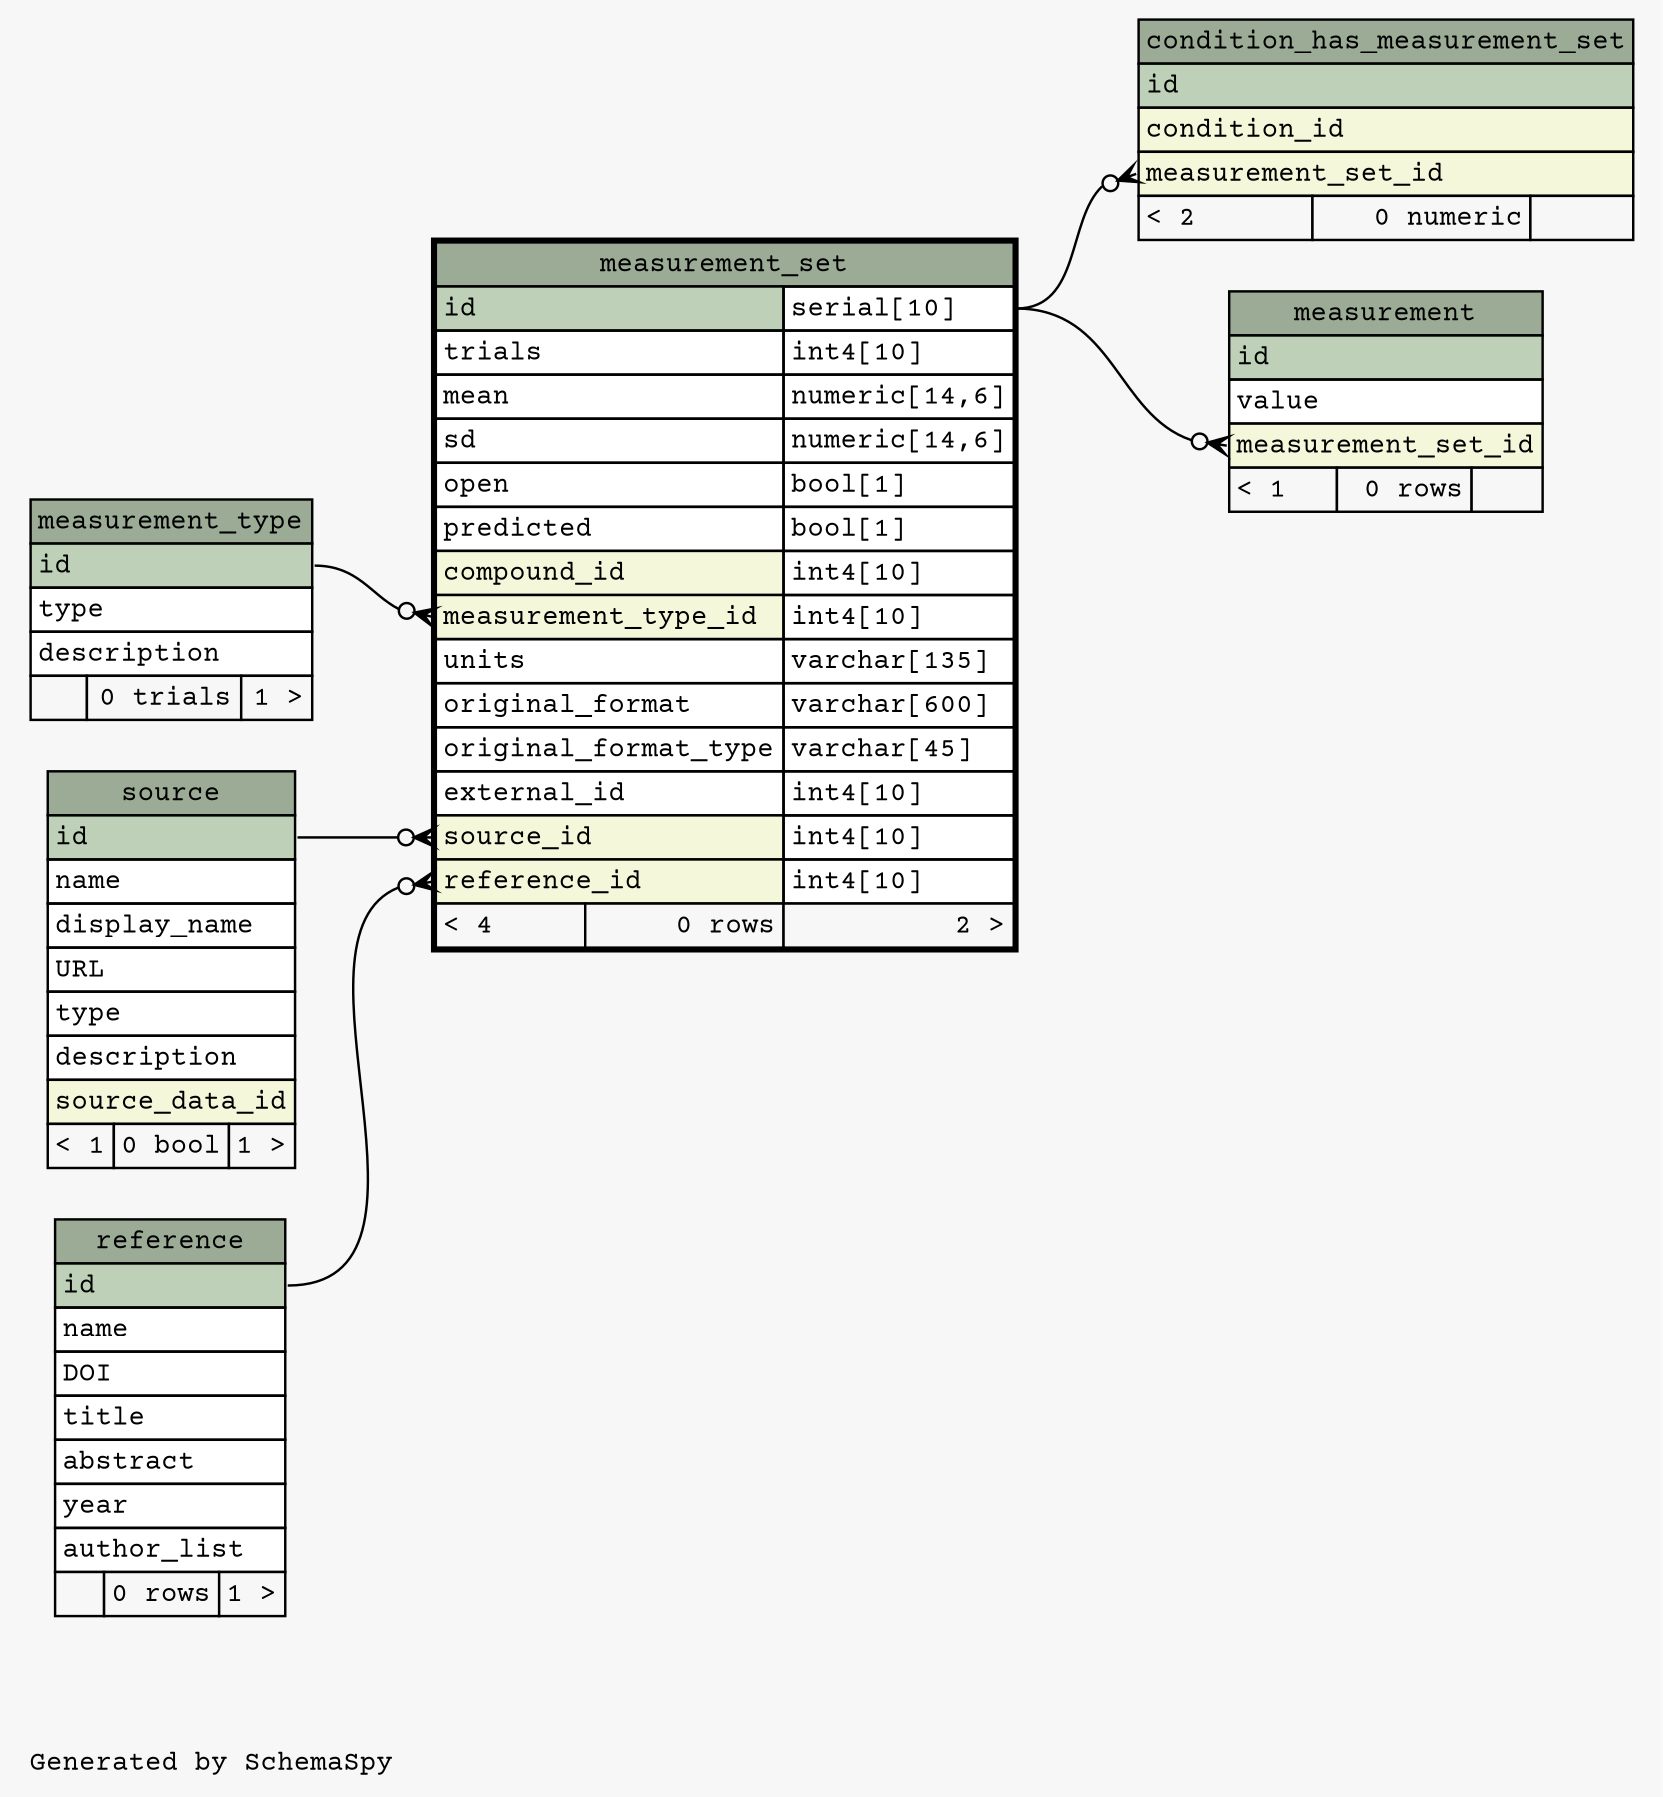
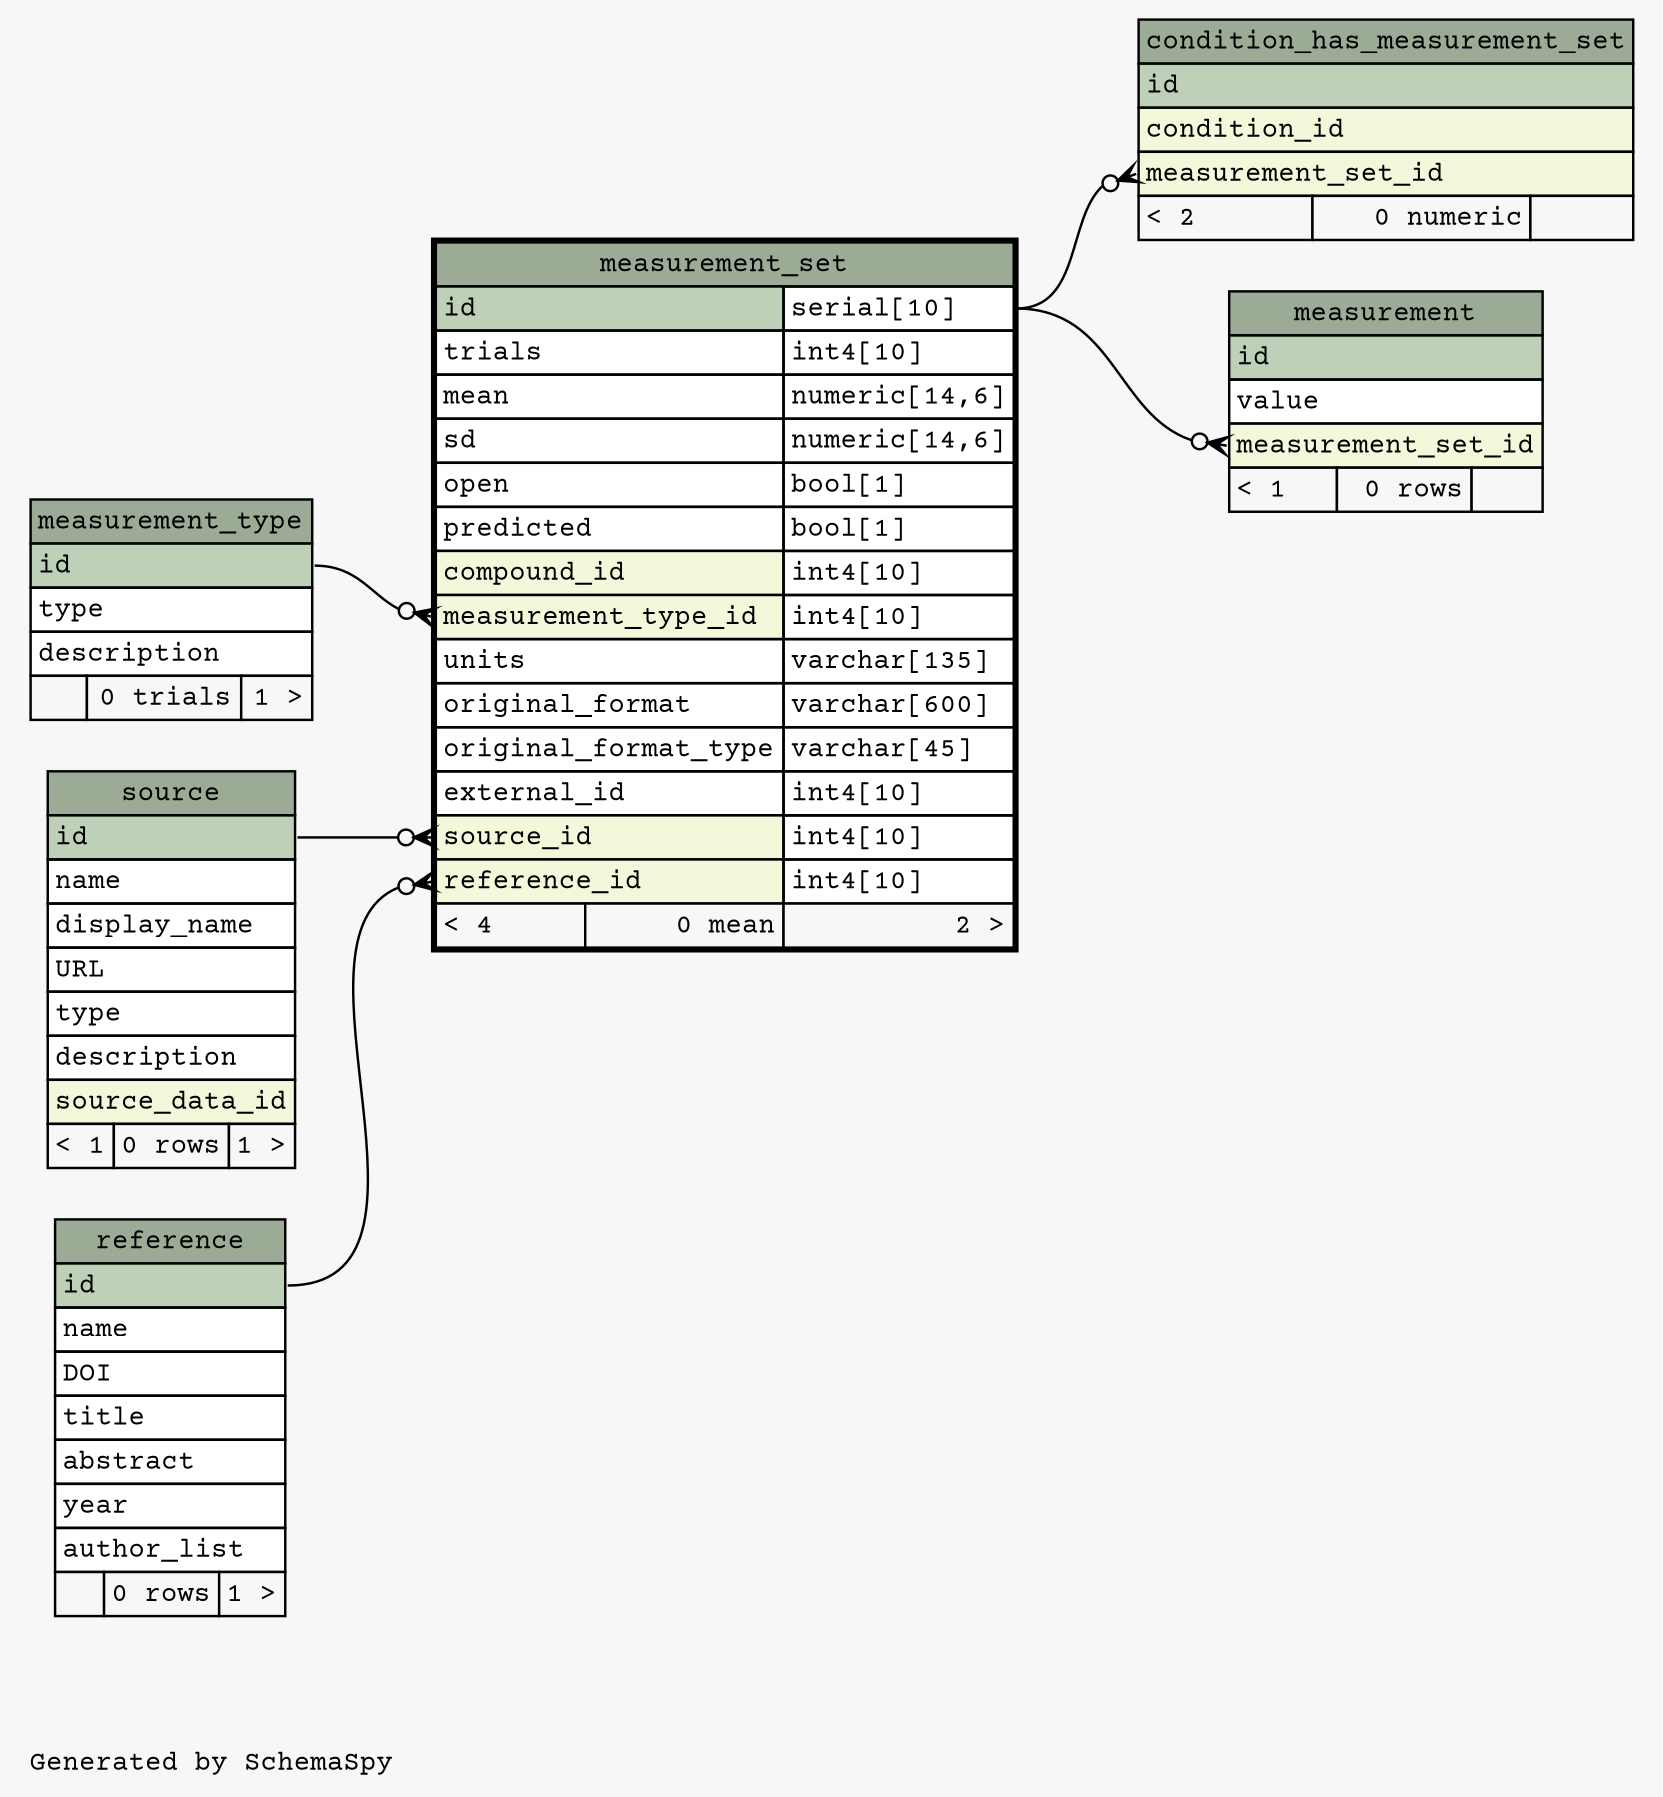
  digraph {
    bgcolor="#f7f7f7"
    fontname="Courier Prime"
    fontsize=11
    label="\nGenerated by SchemaSpy"
    labeljust=l
    nodesep=0.18
    rankdir=RL
    ranksep=0.46
    node [fontname="Courier Prime" fontsize=11 shape=plaintext]
    edge [arrowhead=none arrowsize=0.8 arrowtail=crowodot dir=back fontname="Courier Prime" headport="id:e" tailport="measurement_set_id:w"]
    n1 [label=<     <TABLE BORDER="0" CELLBORDER="1" CELLSPACING="0" BGCOLOR="#ffffff">       <TR><TD COLSPAN="3" BGCOLOR="#9bab96" ALIGN="CENTER">condition_has_measurement_set</TD></TR>       <TR><TD PORT="id" COLSPAN="3" BGCOLOR="#bed1b8" ALIGN="LEFT">id</TD></TR>       <TR><TD PORT="condition_id" COLSPAN="3" BGCOLOR="#f4f7da" ALIGN="LEFT">condition_id</TD></TR>       <TR><TD PORT="measurement_set_id" COLSPAN="3" BGCOLOR="#f4f7da" ALIGN="LEFT">measurement_set_id</TD></TR>       <TR><TD ALIGN="LEFT" BGCOLOR="#f7f7f7">&lt; 2</TD><TD ALIGN="RIGHT" BGCOLOR="#f7f7f7">0 numeric</TD><TD ALIGN="RIGHT" BGCOLOR="#f7f7f7">  </TD></TR>     </TABLE>>]
-   n2 [label=<     <TABLE BORDER="2" CELLBORDER="1" CELLSPACING="0" BGCOLOR="#ffffff">       <TR><TD COLSPAN="3" BGCOLOR="#9bab96" ALIGN="CENTER">measurement_set</TD></TR>       <TR><TD PORT="id" COLSPAN="2" BGCOLOR="#bed1b8" ALIGN="LEFT">id</TD><TD PORT="id.type" ALIGN="LEFT">serial[10]</TD></TR>       <TR><TD PORT="trials" COLSPAN="2" ALIGN="LEFT">trials</TD><TD PORT="trials.type" ALIGN="LEFT">int4[10]</TD></TR>       <TR><TD PORT="mean" COLSPAN="2" ALIGN="LEFT">mean</TD><TD PORT="mean.type" ALIGN="LEFT">numeric[14,6]</TD></TR>       <TR><TD PORT="sd" COLSPAN="2" ALIGN="LEFT">sd</TD><TD PORT="sd.type" ALIGN="LEFT">numeric[14,6]</TD></TR>       <TR><TD PORT="open" COLSPAN="2" ALIGN="LEFT">open</TD><TD PORT="open.type" ALIGN="LEFT">bool[1]</TD></TR>       <TR><TD PORT="predicted" COLSPAN="2" ALIGN="LEFT">predicted</TD><TD PORT="predicted.type" ALIGN="LEFT">bool[1]</TD></TR>       <TR><TD PORT="compound_id" COLSPAN="2" BGCOLOR="#f4f7da" ALIGN="LEFT">compound_id</TD><TD PORT="compound_id.type" ALIGN="LEFT">int4[10]</TD></TR>       <TR><TD PORT="measurement_type_id" COLSPAN="2" BGCOLOR="#f4f7da" ALIGN="LEFT">measurement_type_id</TD><TD PORT="measurement_type_id.type" ALIGN="LEFT">int4[10]</TD></TR>       <TR><TD PORT="units" COLSPAN="2" ALIGN="LEFT">units</TD><TD PORT="units.type" ALIGN="LEFT">varchar[135]</TD></TR>       <TR><TD PORT="original_format" COLSPAN="2" ALIGN="LEFT">original_format</TD><TD PORT="original_format.type" ALIGN="LEFT">varchar[600]</TD></TR>       <TR><TD PORT="original_format_type" COLSPAN="2" ALIGN="LEFT">original_format_type</TD><TD PORT="original_format_type.type" ALIGN="LEFT">varchar[45]</TD></TR>       <TR><TD PORT="external_id" COLSPAN="2" ALIGN="LEFT">external_id</TD><TD PORT="external_id.type" ALIGN="LEFT">int4[10]</TD></TR>       <TR><TD PORT="source_id" COLSPAN="2" BGCOLOR="#f4f7da" ALIGN="LEFT">source_id</TD><TD PORT="source_id.type" ALIGN="LEFT">int4[10]</TD></TR>       <TR><TD PORT="reference_id" COLSPAN="2" BGCOLOR="#f4f7da" ALIGN="LEFT">reference_id</TD><TD PORT="reference_id.type" ALIGN="LEFT">int4[10]</TD></TR>       <TR><TD ALIGN="LEFT" BGCOLOR="#f7f7f7">&lt; 4</TD><TD ALIGN="RIGHT" BGCOLOR="#f7f7f7">0 rows</TD><TD ALIGN="RIGHT" BGCOLOR="#f7f7f7">2 &gt;</TD></TR>     </TABLE>>]
+   n2 [label=<     <TABLE BORDER="2" CELLBORDER="1" CELLSPACING="0" BGCOLOR="#ffffff">       <TR><TD COLSPAN="3" BGCOLOR="#9bab96" ALIGN="CENTER">measurement_set</TD></TR>       <TR><TD PORT="id" COLSPAN="2" BGCOLOR="#bed1b8" ALIGN="LEFT">id</TD><TD PORT="id.type" ALIGN="LEFT">serial[10]</TD></TR>       <TR><TD PORT="trials" COLSPAN="2" ALIGN="LEFT">trials</TD><TD PORT="trials.type" ALIGN="LEFT">int4[10]</TD></TR>       <TR><TD PORT="mean" COLSPAN="2" ALIGN="LEFT">mean</TD><TD PORT="mean.type" ALIGN="LEFT">numeric[14,6]</TD></TR>       <TR><TD PORT="sd" COLSPAN="2" ALIGN="LEFT">sd</TD><TD PORT="sd.type" ALIGN="LEFT">numeric[14,6]</TD></TR>       <TR><TD PORT="open" COLSPAN="2" ALIGN="LEFT">open</TD><TD PORT="open.type" ALIGN="LEFT">bool[1]</TD></TR>       <TR><TD PORT="predicted" COLSPAN="2" ALIGN="LEFT">predicted</TD><TD PORT="predicted.type" ALIGN="LEFT">bool[1]</TD></TR>       <TR><TD PORT="compound_id" COLSPAN="2" BGCOLOR="#f4f7da" ALIGN="LEFT">compound_id</TD><TD PORT="compound_id.type" ALIGN="LEFT">int4[10]</TD></TR>       <TR><TD PORT="measurement_type_id" COLSPAN="2" BGCOLOR="#f4f7da" ALIGN="LEFT">measurement_type_id</TD><TD PORT="measurement_type_id.type" ALIGN="LEFT">int4[10]</TD></TR>       <TR><TD PORT="units" COLSPAN="2" ALIGN="LEFT">units</TD><TD PORT="units.type" ALIGN="LEFT">varchar[135]</TD></TR>       <TR><TD PORT="original_format" COLSPAN="2" ALIGN="LEFT">original_format</TD><TD PORT="original_format.type" ALIGN="LEFT">varchar[600]</TD></TR>       <TR><TD PORT="original_format_type" COLSPAN="2" ALIGN="LEFT">original_format_type</TD><TD PORT="original_format_type.type" ALIGN="LEFT">varchar[45]</TD></TR>       <TR><TD PORT="external_id" COLSPAN="2" ALIGN="LEFT">external_id</TD><TD PORT="external_id.type" ALIGN="LEFT">int4[10]</TD></TR>       <TR><TD PORT="source_id" COLSPAN="2" BGCOLOR="#f4f7da" ALIGN="LEFT">source_id</TD><TD PORT="source_id.type" ALIGN="LEFT">int4[10]</TD></TR>       <TR><TD PORT="reference_id" COLSPAN="2" BGCOLOR="#f4f7da" ALIGN="LEFT">reference_id</TD><TD PORT="reference_id.type" ALIGN="LEFT">int4[10]</TD></TR>       <TR><TD ALIGN="LEFT" BGCOLOR="#f7f7f7">&lt; 4</TD><TD ALIGN="RIGHT" BGCOLOR="#f7f7f7">0 mean</TD><TD ALIGN="RIGHT" BGCOLOR="#f7f7f7">2 &gt;</TD></TR>     </TABLE>>]
    n3 [label=<     <TABLE BORDER="0" CELLBORDER="1" CELLSPACING="0" BGCOLOR="#ffffff">       <TR><TD COLSPAN="3" BGCOLOR="#9bab96" ALIGN="CENTER">measurement_type</TD></TR>       <TR><TD PORT="id" COLSPAN="3" BGCOLOR="#bed1b8" ALIGN="LEFT">id</TD></TR>       <TR><TD PORT="type" COLSPAN="3" ALIGN="LEFT">type</TD></TR>       <TR><TD PORT="description" COLSPAN="3" ALIGN="LEFT">description</TD></TR>       <TR><TD ALIGN="LEFT" BGCOLOR="#f7f7f7">  </TD><TD ALIGN="RIGHT" BGCOLOR="#f7f7f7">0 trials</TD><TD ALIGN="RIGHT" BGCOLOR="#f7f7f7">1 &gt;</TD></TR>     </TABLE>>]
    n4 [label=<     <TABLE BORDER="0" CELLBORDER="1" CELLSPACING="0" BGCOLOR="#ffffff">       <TR><TD COLSPAN="3" BGCOLOR="#9bab96" ALIGN="CENTER">reference</TD></TR>       <TR><TD PORT="id" COLSPAN="3" BGCOLOR="#bed1b8" ALIGN="LEFT">id</TD></TR>       <TR><TD PORT="name" COLSPAN="3" ALIGN="LEFT">name</TD></TR>       <TR><TD PORT="DOI" COLSPAN="3" ALIGN="LEFT">DOI</TD></TR>       <TR><TD PORT="title" COLSPAN="3" ALIGN="LEFT">title</TD></TR>       <TR><TD PORT="abstract" COLSPAN="3" ALIGN="LEFT">abstract</TD></TR>       <TR><TD PORT="year" COLSPAN="3" ALIGN="LEFT">year</TD></TR>       <TR><TD PORT="author_list" COLSPAN="3" ALIGN="LEFT">author_list</TD></TR>       <TR><TD ALIGN="LEFT" BGCOLOR="#f7f7f7">  </TD><TD ALIGN="RIGHT" BGCOLOR="#f7f7f7">0 rows</TD><TD ALIGN="RIGHT" BGCOLOR="#f7f7f7">1 &gt;</TD></TR>     </TABLE>>]
-   n5 [label=<     <TABLE BORDER="0" CELLBORDER="1" CELLSPACING="0" BGCOLOR="#ffffff">       <TR><TD COLSPAN="3" BGCOLOR="#9bab96" ALIGN="CENTER">source</TD></TR>       <TR><TD PORT="id" COLSPAN="3" BGCOLOR="#bed1b8" ALIGN="LEFT">id</TD></TR>       <TR><TD PORT="name" COLSPAN="3" ALIGN="LEFT">name</TD></TR>       <TR><TD PORT="display_name" COLSPAN="3" ALIGN="LEFT">display_name</TD></TR>       <TR><TD PORT="URL" COLSPAN="3" ALIGN="LEFT">URL</TD></TR>       <TR><TD PORT="type" COLSPAN="3" ALIGN="LEFT">type</TD></TR>       <TR><TD PORT="description" COLSPAN="3" ALIGN="LEFT">description</TD></TR>       <TR><TD PORT="source_data_id" COLSPAN="3" BGCOLOR="#f4f7da" ALIGN="LEFT">source_data_id</TD></TR>       <TR><TD ALIGN="LEFT" BGCOLOR="#f7f7f7">&lt; 1</TD><TD ALIGN="RIGHT" BGCOLOR="#f7f7f7">0 bool</TD><TD ALIGN="RIGHT" BGCOLOR="#f7f7f7">1 &gt;</TD></TR>     </TABLE>>]
+   n5 [label=<     <TABLE BORDER="0" CELLBORDER="1" CELLSPACING="0" BGCOLOR="#ffffff">       <TR><TD COLSPAN="3" BGCOLOR="#9bab96" ALIGN="CENTER">source</TD></TR>       <TR><TD PORT="id" COLSPAN="3" BGCOLOR="#bed1b8" ALIGN="LEFT">id</TD></TR>       <TR><TD PORT="name" COLSPAN="3" ALIGN="LEFT">name</TD></TR>       <TR><TD PORT="display_name" COLSPAN="3" ALIGN="LEFT">display_name</TD></TR>       <TR><TD PORT="URL" COLSPAN="3" ALIGN="LEFT">URL</TD></TR>       <TR><TD PORT="type" COLSPAN="3" ALIGN="LEFT">type</TD></TR>       <TR><TD PORT="description" COLSPAN="3" ALIGN="LEFT">description</TD></TR>       <TR><TD PORT="source_data_id" COLSPAN="3" BGCOLOR="#f4f7da" ALIGN="LEFT">source_data_id</TD></TR>       <TR><TD ALIGN="LEFT" BGCOLOR="#f7f7f7">&lt; 1</TD><TD ALIGN="RIGHT" BGCOLOR="#f7f7f7">0 rows</TD><TD ALIGN="RIGHT" BGCOLOR="#f7f7f7">1 &gt;</TD></TR>     </TABLE>>]
    n6 [label=<     <TABLE BORDER="0" CELLBORDER="1" CELLSPACING="0" BGCOLOR="#ffffff">       <TR><TD COLSPAN="3" BGCOLOR="#9bab96" ALIGN="CENTER">measurement</TD></TR>       <TR><TD PORT="id" COLSPAN="3" BGCOLOR="#bed1b8" ALIGN="LEFT">id</TD></TR>       <TR><TD PORT="value" COLSPAN="3" ALIGN="LEFT">value</TD></TR>       <TR><TD PORT="measurement_set_id" COLSPAN="3" BGCOLOR="#f4f7da" ALIGN="LEFT">measurement_set_id</TD></TR>       <TR><TD ALIGN="LEFT" BGCOLOR="#f7f7f7">&lt; 1</TD><TD ALIGN="RIGHT" BGCOLOR="#f7f7f7">0 rows</TD><TD ALIGN="RIGHT" BGCOLOR="#f7f7f7">  </TD></TR>     </TABLE>>]
    n1 -> n2 [headport="id.type:e"]
    n2 -> n3 [tailport="measurement_type_id:w"]
    n2 -> n4 [tailport="reference_id:w"]
    n2 -> n5 [tailport="source_id:w"]
    n6 -> n2 [headport="id.type:e"]
  }
